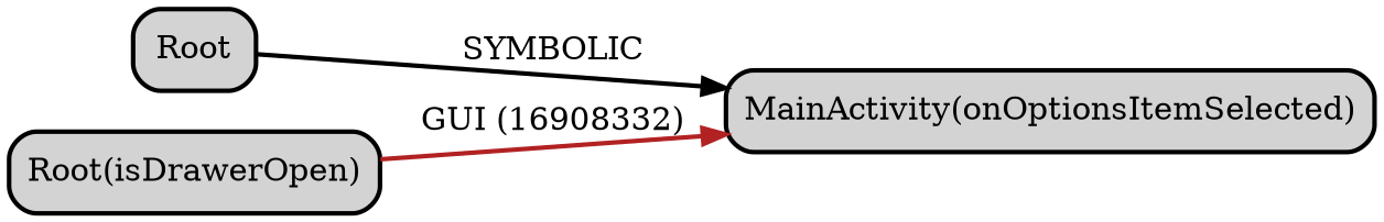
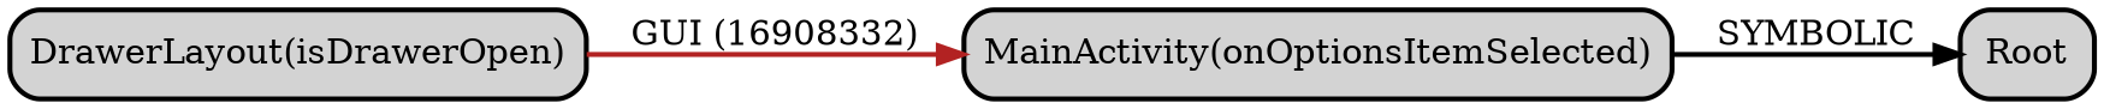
  digraph {
    rankdir=LR
    node [shape=box style="rounded,bold,filled"]
    edge [style=bold]
    n1 [label=Root]
    n2 [label="MainActivity(onOptionsItemSelected)"]
-   n3 [label="Root(isDrawerOpen)"]
-   n1 -> n2 [color=black label=SYMBOLIC]
+   n3 [label="DrawerLayout(isDrawerOpen)"]
+   n2 -> n1 [color=black label=SYMBOLIC]
    n3 -> n2 [color=firebrick label="GUI (16908332)"]
  }
